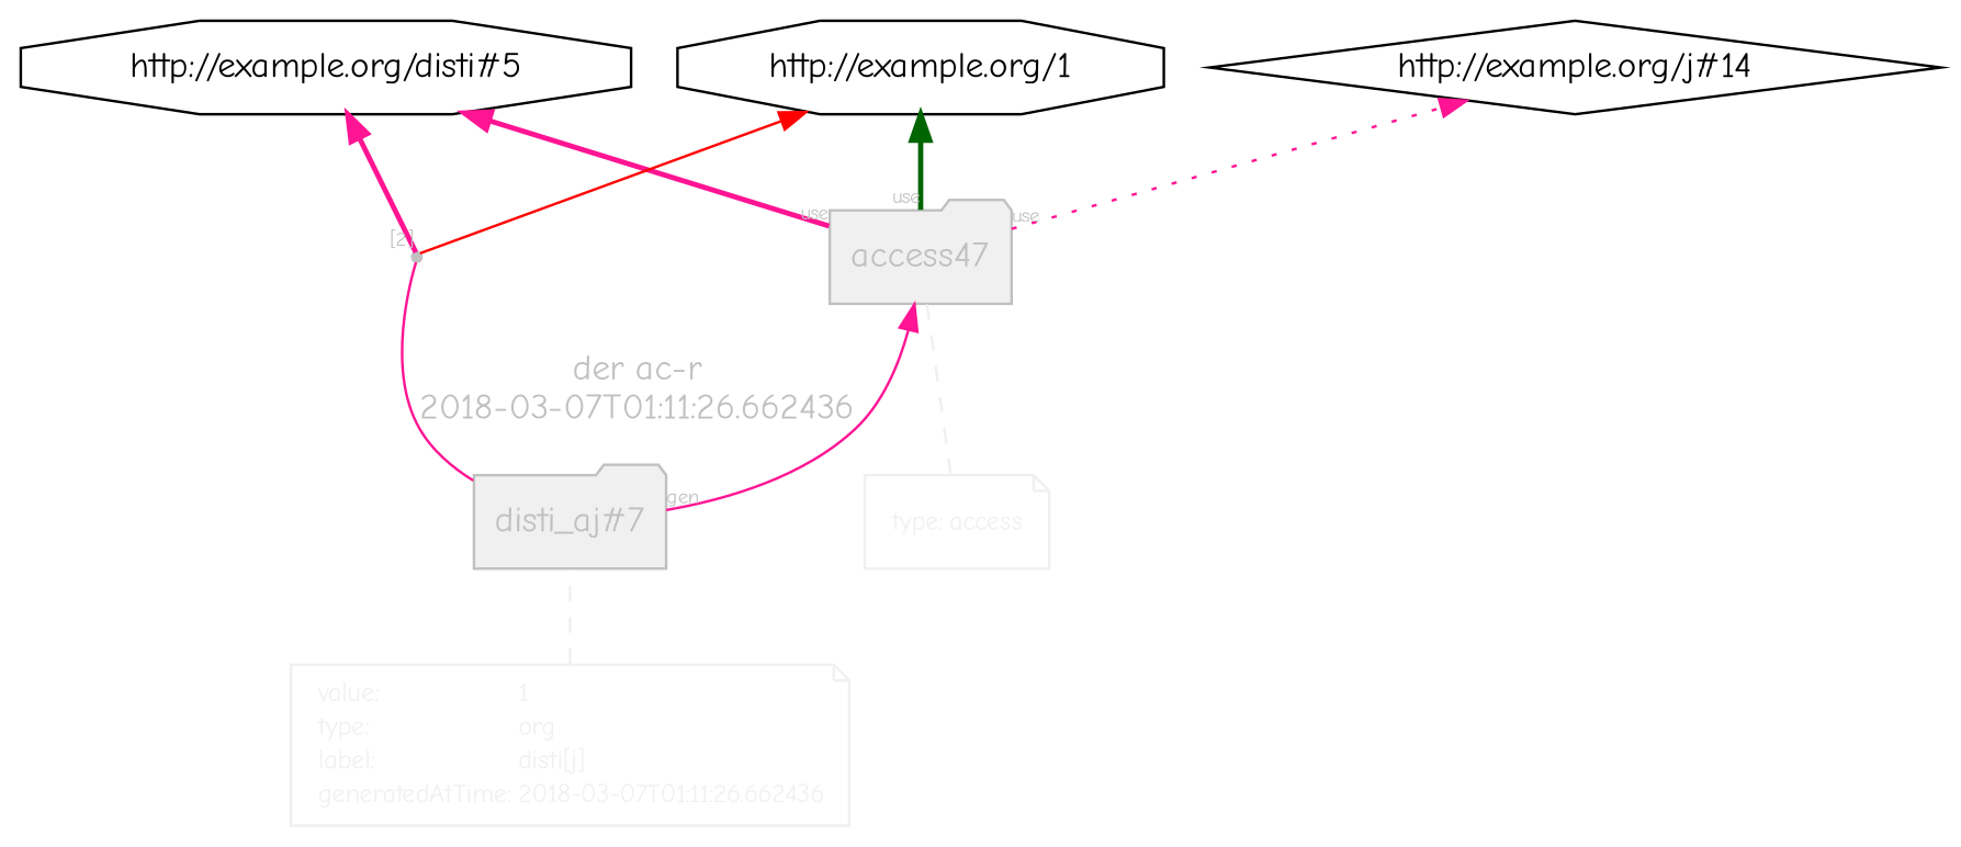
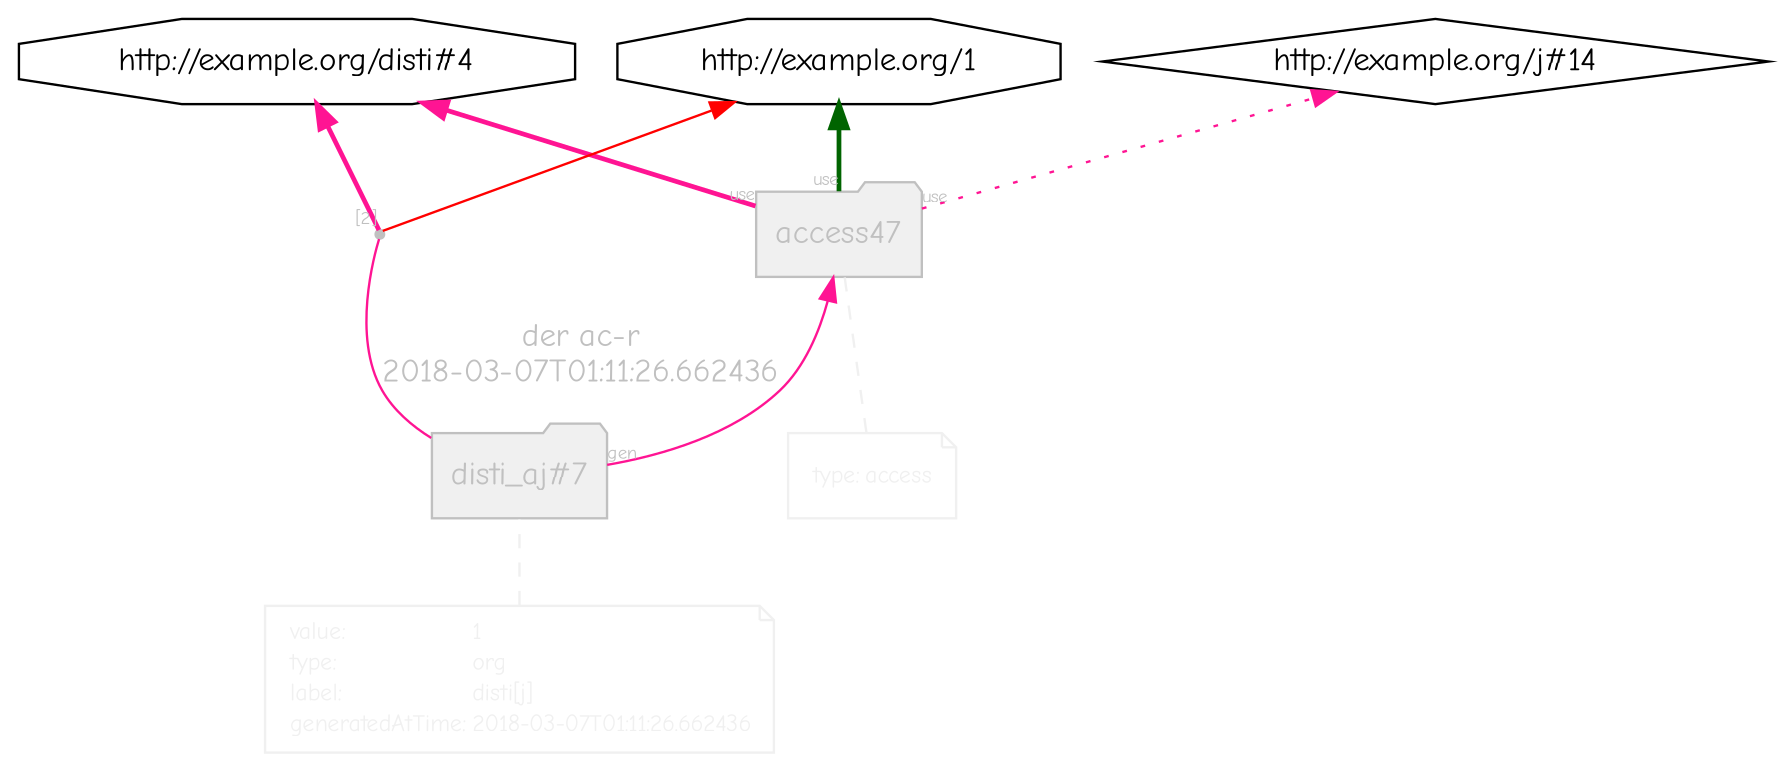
  digraph {
    fontname="Comic Neue"
    rankdir=BT
    node [fontname="Comic Neue" shape=folder]
    edge [color=deeppink fontcolor=gray fontname="Comic Neue" labelangle=60.0 labeldistance=1.5 labelfontsize=8 rotation=20 style=solid]
    n1 [color=gray fillcolor="#F0F0F0" fontcolor=gray label="disti_aj#7" style=filled]
    n2 [color=gray fillcolor="#F0F0F0" fontcolor=gray label=access47 sides=4 style=filled]
    bn0 [color=gray fontcolor=gray shape=point]
    "http://example.org/1" [shape=octagon]
-   "http://example.org/disti#5" [shape=octagon]
+   "http://example.org/disti#5" [shape=octagon label="http://example.org/disti#4"]
    "http://example.org/j#14" [shape=diamond]
    n7 [color="#F0F0F0" fontcolor=black fontsize=10 label=<<TABLE cellpadding="0" border="0"> 	<TR> 	    <TD align="left"><font color="#F0F0F0">value:</font></TD> 	    <TD align="left"><font color="#F0F0F0">1</font></TD> 	</TR> 	<TR> 	    <TD align="left"><font color="#F0F0F0">type:</font></TD> 	    <TD align="left"><font color="#F0F0F0">org</font></TD> 	</TR> 	<TR> 	    <TD align="left"><font color="#F0F0F0">label:</font></TD> 	    <TD align="left"><font color="#F0F0F0">disti[j]</font></TD> 	</TR> 	<TR> 	    <TD align="left"><font color="#F0F0F0">generatedAtTime:</font></TD> 	    <TD align="left"><font color="#F0F0F0">2018-03-07T01:11:26.662436</font></TD> 	</TR> </TABLE>> shape=note]
    n8 [color="#F0F0F0" fontcolor=black fontsize=10 label=<<TABLE cellpadding="0" border="0"> 	<TR> 	    <TD align="left"><font color="#F0F0F0">type:</font></TD> 	    <TD align="left"><font color="#F0F0F0">access</font></TD> 	</TR> </TABLE>> shape=note]
    n1 -> n2 [taillabel=gen]
    n1 -> bn0 [arrowhead=none label="der ac-r\n2018-03-07T01:11:26.662436" labelangle="" labeldistance="" labelfontsize="" rotation=""]
    n2 -> "http://example.org/1" [color=darkgreen style=bold taillabel=use]
    n2 -> "http://example.org/disti#5" [style=bold taillabel=use]
    n2 -> "http://example.org/j#14" [style=dotted taillabel=use]
    bn0 -> "http://example.org/1" [color=red labelangle="" labeldistance="" labelfontsize="" rotation=""]
    bn0 -> "http://example.org/disti#5" [style=bold taillabel="[2]"]
    n7 -> n1 [arrowhead=none color="#F0F0F0" style=dashed fontcolor="" labelangle="" labeldistance="" labelfontsize="" rotation=""]
    n8 -> n2 [arrowhead=none color="#F0F0F0" style=dashed fontcolor="" labelangle="" labeldistance="" labelfontsize="" rotation=""]
  }
